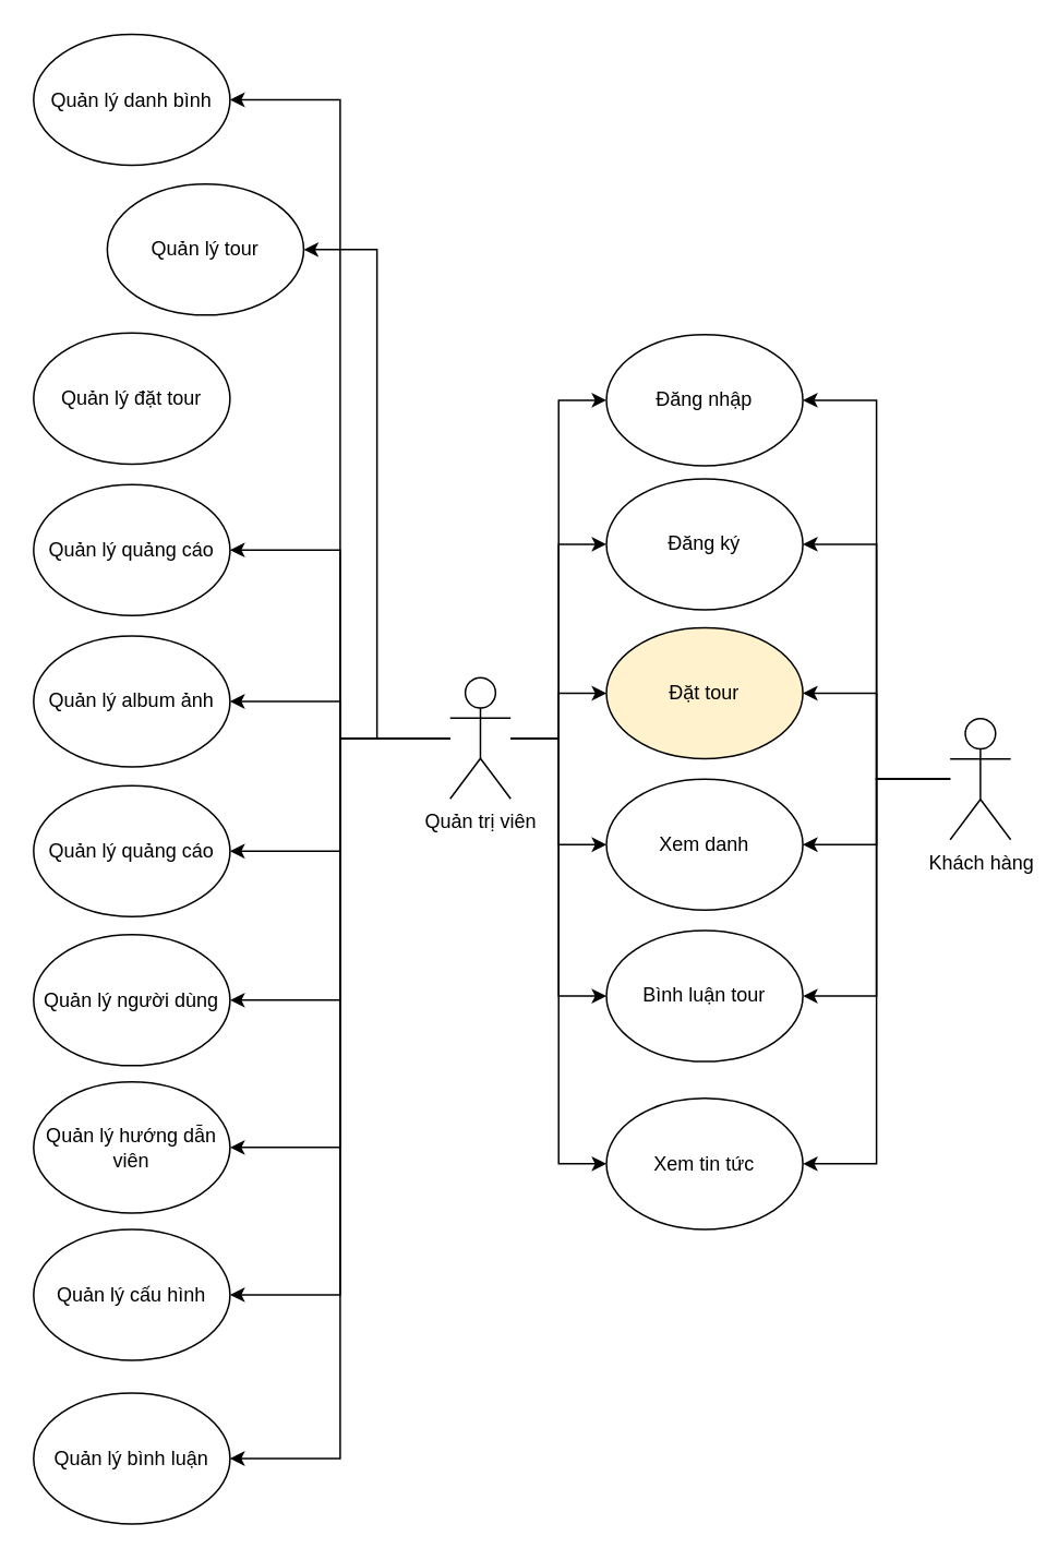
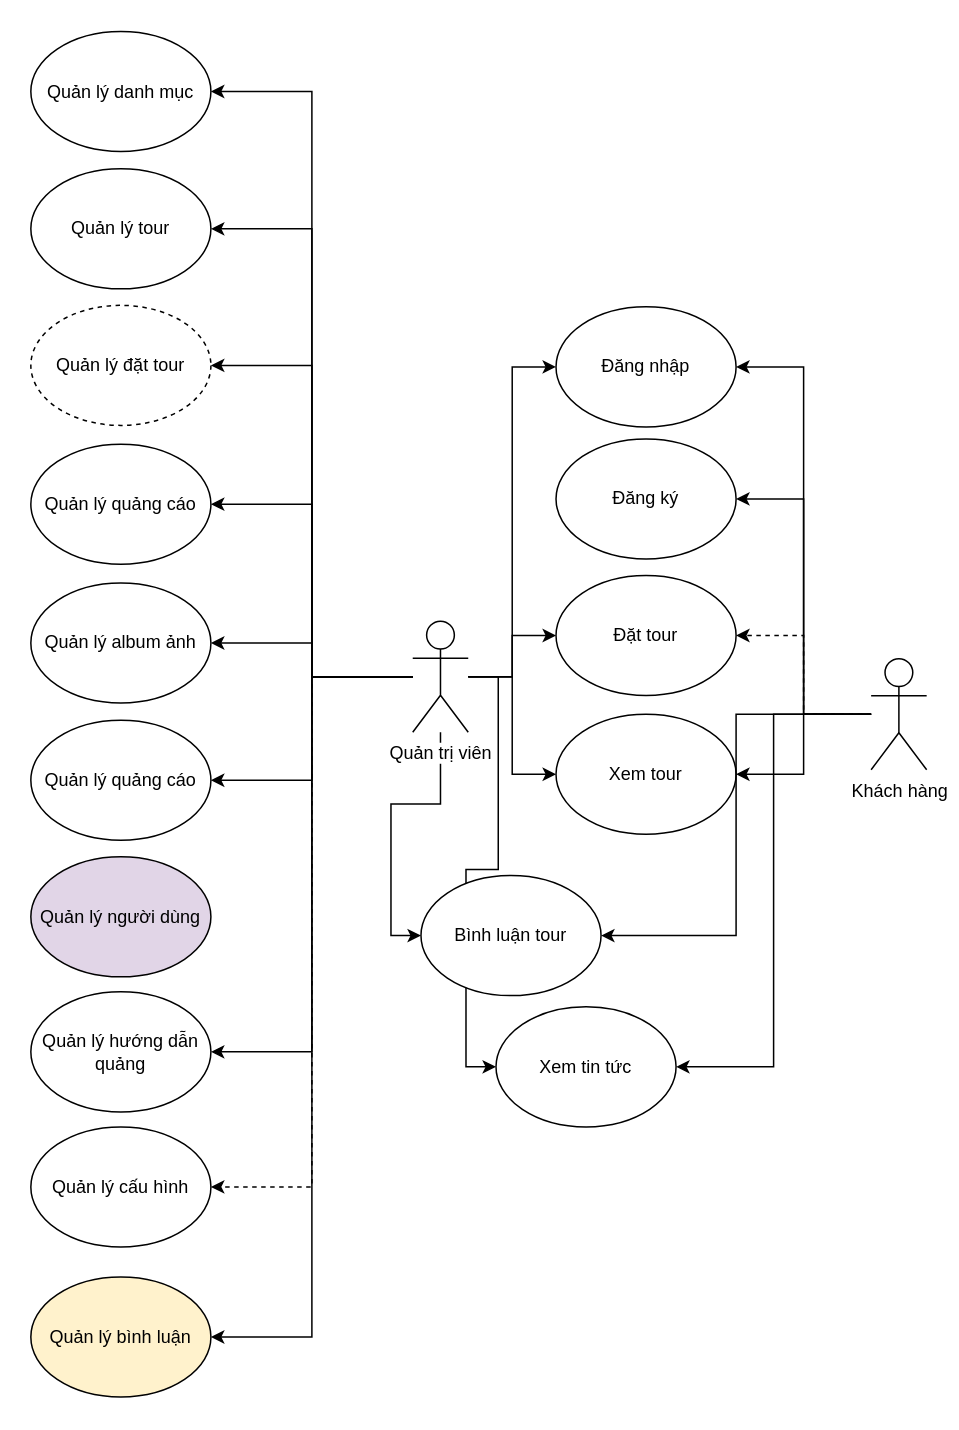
  <mxCell id="0" />
  <mxCell id="1" parent="0" />
  <mxCell id="2" style="edgeStyle=orthogonalEdgeStyle;rounded=0;orthogonalLoop=1;jettySize=auto;html=1;entryX=1;entryY=0.5;entryDx=0;entryDy=0;" parent="1" source="18" target="19" edge="1"><mxGeometry relative="1" as="geometry" /></mxCell>
  <mxCell id="3" style="edgeStyle=orthogonalEdgeStyle;rounded=0;orthogonalLoop=1;jettySize=auto;html=1;" parent="1" source="18" target="20" edge="1"><mxGeometry relative="1" as="geometry" /></mxCell>
  <mxCell id="4" style="edgeStyle=orthogonalEdgeStyle;rounded=0;orthogonalLoop=1;jettySize=auto;html=1;entryX=1;entryY=0.5;entryDx=0;entryDy=0;" parent="1" source="18" target="21" edge="1"><mxGeometry relative="1" as="geometry" /></mxCell>
- <mxCell id="5" style="edgeStyle=orthogonalEdgeStyle;rounded=0;orthogonalLoop=1;jettySize=auto;html=1;entryX=1;entryY=0.5;entryDx=0;entryDy=0;" parent="1" source="18" target="22" edge="1"><mxGeometry relative="1" as="geometry" /></mxCell>
  <mxCell id="6" style="edgeStyle=orthogonalEdgeStyle;rounded=0;orthogonalLoop=1;jettySize=auto;html=1;entryX=1;entryY=0.5;entryDx=0;entryDy=0;" parent="1" source="18" target="23" edge="1"><mxGeometry relative="1" as="geometry" /></mxCell>
- <mxCell id="7" style="edgeStyle=orthogonalEdgeStyle;rounded=0;orthogonalLoop=1;jettySize=auto;html=1;entryX=1;entryY=0.5;entryDx=0;entryDy=0;" parent="1" source="18" target="24" edge="1"><mxGeometry relative="1" as="geometry" /></mxCell>
+ <mxCell id="7" style="edgeStyle=orthogonalEdgeStyle;rounded=0;orthogonalLoop=1;jettySize=auto;html=1;entryX=1;entryY=0.5;entryDx=0;entryDy=0;dashed=1;" parent="1" source="18" target="24" edge="1"><mxGeometry relative="1" as="geometry" /></mxCell>
  <mxCell id="8" style="edgeStyle=orthogonalEdgeStyle;rounded=0;orthogonalLoop=1;jettySize=auto;html=1;entryX=1;entryY=0.5;entryDx=0;entryDy=0;" parent="1" source="18" target="28" edge="1"><mxGeometry relative="1" as="geometry" /></mxCell>
+ <mxCell id="9" style="edgeStyle=orthogonalEdgeStyle;rounded=0;orthogonalLoop=1;jettySize=auto;html=1;entryX=1;entryY=0.5;entryDx=0;entryDy=0;" parent="1" source="18" target="25" edge="1"><mxGeometry relative="1" as="geometry" /></mxCell>
  <mxCell id="10" style="edgeStyle=orthogonalEdgeStyle;rounded=0;orthogonalLoop=1;jettySize=auto;html=1;entryX=1;entryY=0.5;entryDx=0;entryDy=0;" parent="1" source="18" target="26" edge="1"><mxGeometry relative="1" as="geometry" /></mxCell>
  <mxCell id="11" style="edgeStyle=orthogonalEdgeStyle;rounded=0;orthogonalLoop=1;jettySize=auto;html=1;entryX=1;entryY=0.5;entryDx=0;entryDy=0;" parent="1" source="18" target="27" edge="1"><mxGeometry relative="1" as="geometry" /></mxCell>
  <mxCell id="12" style="edgeStyle=orthogonalEdgeStyle;rounded=0;orthogonalLoop=1;jettySize=auto;html=1;entryX=0;entryY=0.5;entryDx=0;entryDy=0;" edge="1" parent="1" source="18" target="29"><mxGeometry relative="1" as="geometry" /></mxCell>
- <mxCell id="13" style="edgeStyle=orthogonalEdgeStyle;rounded=0;orthogonalLoop=1;jettySize=auto;html=1;entryX=0;entryY=0.5;entryDx=0;entryDy=0;" edge="1" parent="1" source="18" target="30"><mxGeometry relative="1" as="geometry" /></mxCell>
  <mxCell id="14" style="edgeStyle=orthogonalEdgeStyle;rounded=0;orthogonalLoop=1;jettySize=auto;html=1;entryX=0;entryY=0.5;entryDx=0;entryDy=0;" edge="1" parent="1" source="18" target="31"><mxGeometry relative="1" as="geometry" /></mxCell>
  <mxCell id="15" style="edgeStyle=orthogonalEdgeStyle;rounded=0;orthogonalLoop=1;jettySize=auto;html=1;entryX=0;entryY=0.5;entryDx=0;entryDy=0;" edge="1" parent="1" source="18" target="32"><mxGeometry relative="1" as="geometry" /></mxCell>
  <mxCell id="16" style="edgeStyle=orthogonalEdgeStyle;rounded=0;orthogonalLoop=1;jettySize=auto;html=1;entryX=0;entryY=0.5;entryDx=0;entryDy=0;" edge="1" parent="1" source="18" target="33"><mxGeometry relative="1" as="geometry" /></mxCell>
  <mxCell id="17" style="edgeStyle=orthogonalEdgeStyle;rounded=0;orthogonalLoop=1;jettySize=auto;html=1;entryX=0;entryY=0.5;entryDx=0;entryDy=0;" edge="1" parent="1" source="18" target="34"><mxGeometry relative="1" as="geometry" /></mxCell>
  <mxCell id="18" value="Quản trị viên" style="shape=umlActor;verticalLabelPosition=bottom;labelBackgroundColor=#ffffff;verticalAlign=top;html=1;outlineConnect=0;" parent="1" vertex="1"><mxGeometry x="274.5" y="413.5" width="37" height="74" as="geometry" /></mxCell>
  <mxCell id="19" value="Quản lý quảng cáo" style="ellipse;whiteSpace=wrap;html=1;" parent="1" vertex="1"><mxGeometry x="20" y="295.5" width="120" height="80" as="geometry" /></mxCell>
  <mxCell id="20" value="Quản lý album ảnh&lt;span style=&quot;color: rgba(0 , 0 , 0 , 0) ; font-family: &amp;#34;helvetica&amp;#34; , &amp;#34;arial&amp;#34; , sans-serif ; font-size: 0px ; white-space: nowrap&quot;&gt;%3CmxGraphModel%3E%3Croot%3E%3CmxCell%20id%3D%220%22%2F%3E%3CmxCell%20id%3D%221%22%20parent%3D%220%22%2F%3E%3CmxCell%20id%3D%222%22%20value%3D%22Qu%E1%BA%A3n%20l%C3%BD%20qu%E1%BA%A3ng%20c%C3%A1o%22%20style%3D%22ellipse%3BwhiteSpace%3Dwrap%3Bhtml%3D1%3B%22%20vertex%3D%221%22%20parent%3D%221%22%3E%3CmxGeometry%20x%3D%22170%22%20y%3D%22480%22%20width%3D%22120%22%20height%3D%2280%22%20as%3D%22geometry%22%2F%3E%3C%2FmxCell%3E%3C%2Froot%3E%3C%2FmxGraphModel%3E&lt;/span&gt;" style="ellipse;whiteSpace=wrap;html=1;" parent="1" vertex="1"><mxGeometry x="20" y="388" width="120" height="80" as="geometry" /></mxCell>
  <mxCell id="21" value="Quản lý quảng cáo" style="ellipse;whiteSpace=wrap;html=1;" parent="1" vertex="1"><mxGeometry x="20" y="479.5" width="120" height="80" as="geometry" /></mxCell>
- <mxCell id="22" value="Quản lý người dùng" style="ellipse;whiteSpace=wrap;html=1;" parent="1" vertex="1"><mxGeometry x="20" y="570.5" width="120" height="80" as="geometry" /></mxCell>
- <mxCell id="23" value="Quản lý hướng dẫn viên" style="ellipse;whiteSpace=wrap;html=1;" parent="1" vertex="1"><mxGeometry x="20" y="660.5" width="120" height="80" as="geometry" /></mxCell>
+ <mxCell id="22" value="Quản lý người dùng" style="ellipse;whiteSpace=wrap;html=1;fillColor=#e1d5e7;" parent="1" vertex="1"><mxGeometry x="20" y="570.5" width="120" height="80" as="geometry" /></mxCell>
+ <mxCell id="23" value="Quản lý hướng dẫn quảng" style="ellipse;whiteSpace=wrap;html=1;" parent="1" vertex="1"><mxGeometry x="20" y="660.5" width="120" height="80" as="geometry" /></mxCell>
  <mxCell id="24" value="Quản lý cấu hình" style="ellipse;whiteSpace=wrap;html=1;" parent="1" vertex="1"><mxGeometry x="20" y="750.5" width="120" height="80" as="geometry" /></mxCell>
- <mxCell id="25" value="Quản lý đặt tour" style="ellipse;whiteSpace=wrap;html=1;" parent="1" vertex="1"><mxGeometry x="20" y="203" width="120" height="80" as="geometry" /></mxCell>
- <mxCell id="26" value="Quản lý tour" style="ellipse;whiteSpace=wrap;html=1;" parent="1" vertex="1"><mxGeometry x="65" y="112" width="120" height="80" as="geometry" /></mxCell>
- <mxCell id="27" value="Quản lý danh bình" style="ellipse;whiteSpace=wrap;html=1;" parent="1" vertex="1"><mxGeometry x="20" y="20.5" width="120" height="80" as="geometry" /></mxCell>
- <mxCell id="28" value="Quản lý bình luận" style="ellipse;whiteSpace=wrap;html=1;" parent="1" vertex="1"><mxGeometry x="20" y="850.5" width="120" height="80" as="geometry" /></mxCell>
+ <mxCell id="25" value="Quản lý đặt tour" style="ellipse;whiteSpace=wrap;html=1;dashed=1;" parent="1" vertex="1"><mxGeometry x="20" y="203" width="120" height="80" as="geometry" /></mxCell>
+ <mxCell id="26" value="Quản lý tour" style="ellipse;whiteSpace=wrap;html=1;" parent="1" vertex="1"><mxGeometry x="20" y="112" width="120" height="80" as="geometry" /></mxCell>
+ <mxCell id="27" value="Quản lý danh mục" style="ellipse;whiteSpace=wrap;html=1;" parent="1" vertex="1"><mxGeometry x="20" y="20.5" width="120" height="80" as="geometry" /></mxCell>
+ <mxCell id="28" value="Quản lý bình luận" style="ellipse;whiteSpace=wrap;html=1;fillColor=#fff2cc;" parent="1" vertex="1"><mxGeometry x="20" y="850.5" width="120" height="80" as="geometry" /></mxCell>
  <mxCell id="29" value="Đăng nhập&lt;span style=&quot;color: rgba(0 , 0 , 0 , 0) ; font-family: &amp;#34;helvetica&amp;#34; , &amp;#34;arial&amp;#34; , sans-serif ; font-size: 0px ; white-space: nowrap&quot;&gt;%3CmxGraphModel%3E%3Croot%3E%3CmxCell%20id%3D%220%22%2F%3E%3CmxCell%20id%3D%221%22%20parent%3D%220%22%2F%3E%3CmxCell%20id%3D%222%22%20value%3D%22Qu%E1%BA%A3n%20l%C3%BD%20danh%20m%E1%BB%A5c%22%20style%3D%22ellipse%3BwhiteSpace%3Dwrap%3Bhtml%3D1%3B%22%20vertex%3D%221%22%20parent%3D%221%22%3E%3CmxGeometry%20x%3D%22170%22%20y%3D%22128.5%22%20width%3D%22120%22%20height%3D%2280%22%20as%3D%22geometry%22%2F%3E%3C%2FmxCell%3E%3C%2Froot%3E%3C%2FmxGraphModel%3E&lt;/span&gt;" style="ellipse;whiteSpace=wrap;html=1;" vertex="1" parent="1"><mxGeometry x="370" y="204" width="120" height="80" as="geometry" /></mxCell>
  <mxCell id="30" value="Đăng ký" style="ellipse;whiteSpace=wrap;html=1;" vertex="1" parent="1"><mxGeometry x="370" y="292" width="120" height="80" as="geometry" /></mxCell>
- <mxCell id="31" value="Đặt tour" style="ellipse;whiteSpace=wrap;html=1;fillColor=#fff2cc;" vertex="1" parent="1"><mxGeometry x="370" y="383" width="120" height="80" as="geometry" /></mxCell>
- <mxCell id="32" value="Xem danh" style="ellipse;whiteSpace=wrap;html=1;" vertex="1" parent="1"><mxGeometry x="370" y="475.5" width="120" height="80" as="geometry" /></mxCell>
- <mxCell id="33" value="Bình luận tour" style="ellipse;whiteSpace=wrap;html=1;" vertex="1" parent="1"><mxGeometry x="370" y="568" width="120" height="80" as="geometry" /></mxCell>
- <mxCell id="34" value="Xem tin tức" style="ellipse;whiteSpace=wrap;html=1;" vertex="1" parent="1"><mxGeometry x="370" y="670.5" width="120" height="80" as="geometry" /></mxCell>
+ <mxCell id="31" value="Đặt tour" style="ellipse;whiteSpace=wrap;html=1;" vertex="1" parent="1"><mxGeometry x="370" y="383" width="120" height="80" as="geometry" /></mxCell>
+ <mxCell id="32" value="Xem tour" style="ellipse;whiteSpace=wrap;html=1;" vertex="1" parent="1"><mxGeometry x="370" y="475.5" width="120" height="80" as="geometry" /></mxCell>
+ <mxCell id="33" value="Bình luận tour" style="ellipse;whiteSpace=wrap;html=1;" vertex="1" parent="1"><mxGeometry x="280" y="583" width="120" height="80" as="geometry" /></mxCell>
+ <mxCell id="34" value="Xem tin tức" style="ellipse;whiteSpace=wrap;html=1;" vertex="1" parent="1"><mxGeometry x="330" y="670.5" width="120" height="80" as="geometry" /></mxCell>
  <mxCell id="35" style="edgeStyle=orthogonalEdgeStyle;rounded=0;orthogonalLoop=1;jettySize=auto;html=1;entryX=1;entryY=0.5;entryDx=0;entryDy=0;" edge="1" parent="1" source="41" target="29"><mxGeometry relative="1" as="geometry" /></mxCell>
  <mxCell id="36" style="edgeStyle=orthogonalEdgeStyle;rounded=0;orthogonalLoop=1;jettySize=auto;html=1;entryX=1;entryY=0.5;entryDx=0;entryDy=0;" edge="1" parent="1" source="41" target="30"><mxGeometry relative="1" as="geometry" /></mxCell>
- <mxCell id="37" style="edgeStyle=orthogonalEdgeStyle;rounded=0;orthogonalLoop=1;jettySize=auto;html=1;" edge="1" parent="1" source="41" target="31"><mxGeometry relative="1" as="geometry" /></mxCell>
+ <mxCell id="37" style="edgeStyle=orthogonalEdgeStyle;rounded=0;orthogonalLoop=1;jettySize=auto;html=1;dashed=1;" edge="1" parent="1" source="41" target="31"><mxGeometry relative="1" as="geometry" /></mxCell>
  <mxCell id="38" style="edgeStyle=orthogonalEdgeStyle;rounded=0;orthogonalLoop=1;jettySize=auto;html=1;entryX=1;entryY=0.5;entryDx=0;entryDy=0;" edge="1" parent="1" source="41" target="32"><mxGeometry relative="1" as="geometry" /></mxCell>
  <mxCell id="39" style="edgeStyle=orthogonalEdgeStyle;rounded=0;orthogonalLoop=1;jettySize=auto;html=1;entryX=1;entryY=0.5;entryDx=0;entryDy=0;" edge="1" parent="1" source="41" target="33"><mxGeometry relative="1" as="geometry" /></mxCell>
  <mxCell id="40" style="edgeStyle=orthogonalEdgeStyle;rounded=0;orthogonalLoop=1;jettySize=auto;html=1;entryX=1;entryY=0.5;entryDx=0;entryDy=0;" edge="1" parent="1" source="41" target="34"><mxGeometry relative="1" as="geometry" /></mxCell>
  <mxCell id="41" value="Khách hàng" style="shape=umlActor;verticalLabelPosition=bottom;labelBackgroundColor=#ffffff;verticalAlign=top;html=1;outlineConnect=0;" vertex="1" parent="1"><mxGeometry x="580" y="438.5" width="37" height="74" as="geometry" /></mxCell>
